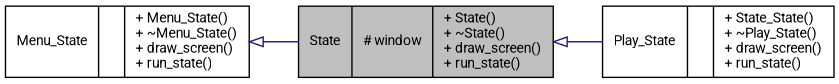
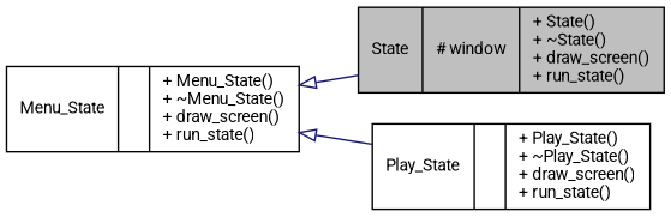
  digraph {
    fontname=Roboto
    rankdir=LR
    node [color=black fillcolor=white fontname=Roboto fontsize=10 shape=record style=filled]
    edge [arrowtail=onormal color=midnightblue dir=back fontname=Roboto fontsize=10 labelfontname=Helvetica labelfontsize=10 style=solid]
    n1 [fillcolor=grey75 fontcolor=black height=0.2 label="{State\n|# window\l|+ State()\l+ ~State()\l+ draw_screen()\l+ run_state()\l}" width=0.4]
-   n2 [height=0.2 label="{Play_State\n||+ State_State()\l+ ~Play_State()\l+ draw_screen()\l+ run_state()\l}" width=0.4]
+   n2 [height=0.2 label="{Play_State\n||+ Play_State()\l+ ~Play_State()\l+ draw_screen()\l+ run_state()\l}" width=0.4]
    n3 [height=0.2 label="{Menu_State\n||+ Menu_State()\l+ ~Menu_State()\l+ draw_screen()\l+ run_state()\l}" width=0.4]
-   n1 -> n2
+   n3 -> n2
    n3 -> n1
  }
